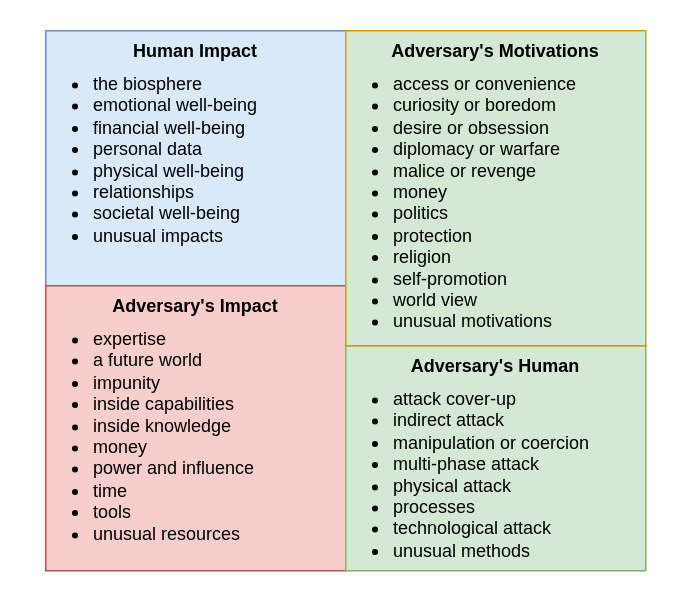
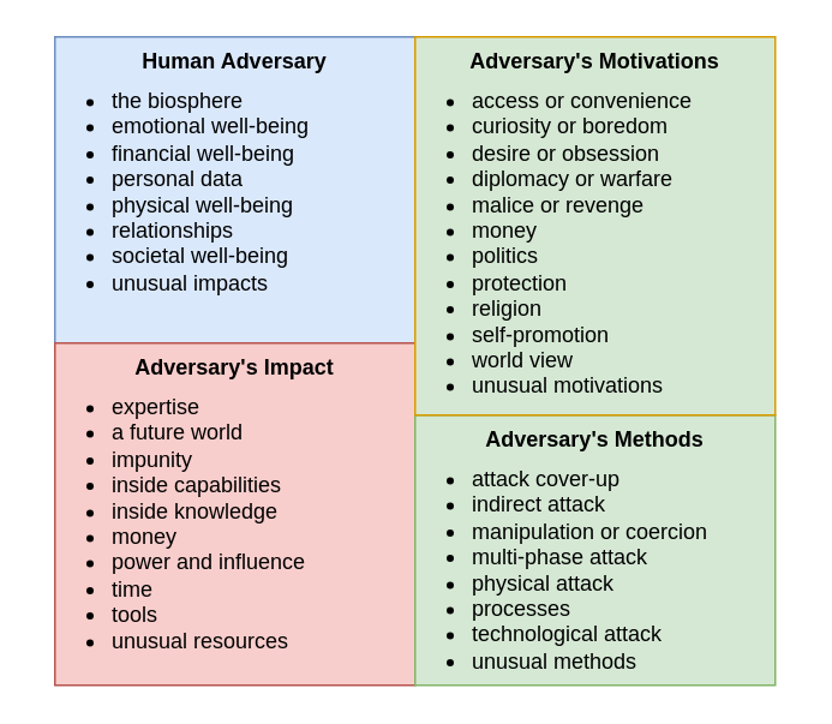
  <mxCell id="0" />
  <mxCell id="1" parent="0" />
- <mxCell id="2" value="Human Impact" style="rounded=0;whiteSpace=wrap;html=1;fillColor=#dae8fc;strokeColor=#6c8ebf;verticalAlign=top;fontStyle=1" vertex="1" parent="1"><mxGeometry x="30" y="20" width="200" height="170" as="geometry" /></mxCell>
+ <mxCell id="2" value="Human Adversary" style="rounded=0;whiteSpace=wrap;html=1;fillColor=#dae8fc;strokeColor=#6c8ebf;verticalAlign=top;fontStyle=1" vertex="1" parent="1"><mxGeometry x="30" y="20" width="200" height="170" as="geometry" /></mxCell>
  <mxCell id="3" value="&lt;ul&gt;&lt;li&gt;the biosphere&lt;/li&gt;&lt;li&gt;emotional well-being&lt;/li&gt;&lt;li&gt;financial well-being&lt;/li&gt;&lt;li&gt;personal data&lt;/li&gt;&lt;li&gt;physical well-being&lt;/li&gt;&lt;li&gt;relationships&lt;/li&gt;&lt;li&gt;societal well-being&lt;/li&gt;&lt;li&gt;unusual impacts&lt;/li&gt;&lt;/ul&gt;" style="text;html=1;strokeColor=none;fillColor=none;align=left;verticalAlign=top;whiteSpace=wrap;rounded=0;" vertex="1" parent="1"><mxGeometry x="20" y="30" width="220" height="140" as="geometry" /></mxCell>
  <mxCell id="4" value="Adversary's Impact" style="rounded=0;whiteSpace=wrap;html=1;fillColor=#f8cecc;strokeColor=#b85450;verticalAlign=top;fontStyle=1" vertex="1" parent="1"><mxGeometry x="30" y="190" width="200" height="190" as="geometry" /></mxCell>
  <mxCell id="5" value="&lt;ul&gt;&lt;li&gt;expertise&lt;/li&gt;&lt;li&gt;a future world&lt;/li&gt;&lt;li&gt;impunity&lt;/li&gt;&lt;li&gt;inside capabilities&lt;/li&gt;&lt;li&gt;inside knowledge&lt;/li&gt;&lt;li&gt;money&lt;/li&gt;&lt;li&gt;power and influence&lt;/li&gt;&lt;li&gt;time&lt;/li&gt;&lt;li&gt;tools&lt;/li&gt;&lt;li&gt;unusual resources&lt;/li&gt;&lt;/ul&gt;" style="text;html=1;strokeColor=none;fillColor=none;align=left;verticalAlign=top;whiteSpace=wrap;rounded=0;" vertex="1" parent="1"><mxGeometry x="20" y="200" width="220" height="160" as="geometry" /></mxCell>
- <mxCell id="6" value="Adversary's Human" style="rounded=0;whiteSpace=wrap;html=1;fillColor=#d5e8d4;strokeColor=#82b366;verticalAlign=top;fontStyle=1" vertex="1" parent="1"><mxGeometry x="230" y="230" width="200" height="150" as="geometry" /></mxCell>
+ <mxCell id="6" value="Adversary's Methods" style="rounded=0;whiteSpace=wrap;html=1;fillColor=#d5e8d4;strokeColor=#82b366;verticalAlign=top;fontStyle=1" vertex="1" parent="1"><mxGeometry x="230" y="230" width="200" height="150" as="geometry" /></mxCell>
  <mxCell id="7" value="&lt;ul&gt;&lt;li&gt;attack cover-up&lt;/li&gt;&lt;li&gt;indirect attack&lt;/li&gt;&lt;li&gt;manipulation or coercion&lt;/li&gt;&lt;li&gt;multi-phase attack&lt;/li&gt;&lt;li&gt;physical attack&lt;/li&gt;&lt;li&gt;processes&lt;/li&gt;&lt;li&gt;technological attack&lt;/li&gt;&lt;li&gt;unusual methods&lt;/li&gt;&lt;/ul&gt;" style="text;html=1;strokeColor=none;fillColor=none;align=left;verticalAlign=top;whiteSpace=wrap;rounded=0;" vertex="1" parent="1"><mxGeometry x="220" y="240" width="220" height="140" as="geometry" /></mxCell>
  <mxCell id="8" value="Adversary's Motivations" style="rounded=0;whiteSpace=wrap;html=1;fillColor=#d5e8d4;strokeColor=#d79b00;verticalAlign=top;fontStyle=1;" vertex="1" parent="1"><mxGeometry x="230" y="20" width="200" height="210" as="geometry" /></mxCell>
  <mxCell id="9" value="&lt;ul&gt;&lt;li&gt;access or convenience&lt;br&gt;&lt;/li&gt;&lt;li&gt;curiosity or boredom&lt;/li&gt;&lt;li&gt;desire or obsession&lt;/li&gt;&lt;li&gt;diplomacy or warfare&lt;/li&gt;&lt;li&gt;malice or revenge&lt;/li&gt;&lt;li&gt;money&lt;/li&gt;&lt;li&gt;politics&lt;/li&gt;&lt;li&gt;protection&lt;/li&gt;&lt;li&gt;religion&lt;/li&gt;&lt;li&gt;self-promotion&lt;/li&gt;&lt;li&gt;world view&lt;/li&gt;&lt;li&gt;unusual motivations&lt;/li&gt;&lt;/ul&gt;" style="text;html=1;strokeColor=none;fillColor=none;align=left;verticalAlign=top;whiteSpace=wrap;rounded=0;" vertex="1" parent="1"><mxGeometry x="220" y="30" width="220" height="190" as="geometry" /></mxCell>
